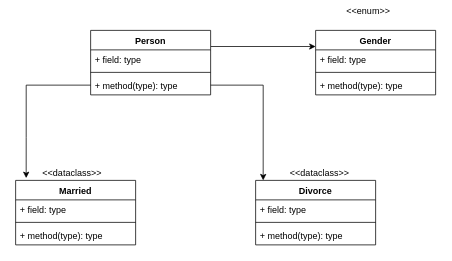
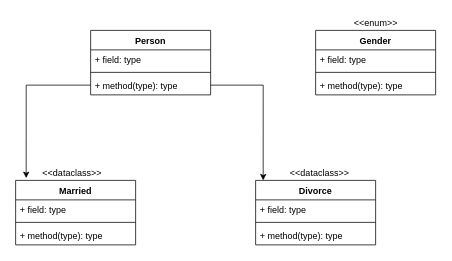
  <mxCell id="0" />
  <mxCell id="1" parent="0" />
- <mxCell id="2" style="edgeStyle=orthogonalEdgeStyle;rounded=0;orthogonalLoop=1;jettySize=auto;html=1;exitX=1;exitY=0.25;exitDx=0;exitDy=0;entryX=0;entryY=0.25;entryDx=0;entryDy=0;" edge="1" parent="1" source="3" target="19"><mxGeometry relative="1" as="geometry" /></mxCell>
  <mxCell id="3" value="Person" style="swimlane;fontStyle=1;align=center;verticalAlign=top;childLayout=stackLayout;horizontal=1;startSize=26;horizontalStack=0;resizeParent=1;resizeParentMax=0;resizeLast=0;collapsible=1;marginBottom=0;" vertex="1" parent="1"><mxGeometry x="120" y="40" width="160" height="86" as="geometry" /></mxCell>
  <mxCell id="4" value="+ field: type" style="text;strokeColor=none;fillColor=none;align=left;verticalAlign=top;spacingLeft=4;spacingRight=4;overflow=hidden;rotatable=0;points=[[0,0.5],[1,0.5]];portConstraint=eastwest;" vertex="1" parent="3"><mxGeometry y="26" width="160" height="26" as="geometry" /></mxCell>
  <mxCell id="5" value="" style="line;strokeWidth=1;fillColor=none;align=left;verticalAlign=middle;spacingTop=-1;spacingLeft=3;spacingRight=3;rotatable=0;labelPosition=right;points=[];portConstraint=eastwest;" vertex="1" parent="3"><mxGeometry y="52" width="160" height="8" as="geometry" /></mxCell>
  <mxCell id="6" value="+ method(type): type" style="text;strokeColor=none;fillColor=none;align=left;verticalAlign=top;spacingLeft=4;spacingRight=4;overflow=hidden;rotatable=0;points=[[0,0.5],[1,0.5]];portConstraint=eastwest;" vertex="1" parent="3"><mxGeometry y="60" width="160" height="26" as="geometry" /></mxCell>
  <mxCell id="7" value="Married" style="swimlane;fontStyle=1;align=center;verticalAlign=top;childLayout=stackLayout;horizontal=1;startSize=26;horizontalStack=0;resizeParent=1;resizeParentMax=0;resizeLast=0;collapsible=1;marginBottom=0;" vertex="1" parent="1"><mxGeometry x="20" y="240" width="160" height="86" as="geometry" /></mxCell>
  <mxCell id="8" value="+ field: type" style="text;strokeColor=none;fillColor=none;align=left;verticalAlign=top;spacingLeft=4;spacingRight=4;overflow=hidden;rotatable=0;points=[[0,0.5],[1,0.5]];portConstraint=eastwest;" vertex="1" parent="7"><mxGeometry y="26" width="160" height="26" as="geometry" /></mxCell>
  <mxCell id="9" value="" style="line;strokeWidth=1;fillColor=none;align=left;verticalAlign=middle;spacingTop=-1;spacingLeft=3;spacingRight=3;rotatable=0;labelPosition=right;points=[];portConstraint=eastwest;" vertex="1" parent="7"><mxGeometry y="52" width="160" height="8" as="geometry" /></mxCell>
  <mxCell id="10" value="+ method(type): type" style="text;strokeColor=none;fillColor=none;align=left;verticalAlign=top;spacingLeft=4;spacingRight=4;overflow=hidden;rotatable=0;points=[[0,0.5],[1,0.5]];portConstraint=eastwest;" vertex="1" parent="7"><mxGeometry y="60" width="160" height="26" as="geometry" /></mxCell>
  <mxCell id="11" value="Divorce" style="swimlane;fontStyle=1;align=center;verticalAlign=top;childLayout=stackLayout;horizontal=1;startSize=26;horizontalStack=0;resizeParent=1;resizeParentMax=0;resizeLast=0;collapsible=1;marginBottom=0;" vertex="1" parent="1"><mxGeometry x="340" y="240" width="160" height="86" as="geometry" /></mxCell>
  <mxCell id="12" value="+ field: type" style="text;strokeColor=none;fillColor=none;align=left;verticalAlign=top;spacingLeft=4;spacingRight=4;overflow=hidden;rotatable=0;points=[[0,0.5],[1,0.5]];portConstraint=eastwest;" vertex="1" parent="11"><mxGeometry y="26" width="160" height="26" as="geometry" /></mxCell>
  <mxCell id="13" value="" style="line;strokeWidth=1;fillColor=none;align=left;verticalAlign=middle;spacingTop=-1;spacingLeft=3;spacingRight=3;rotatable=0;labelPosition=right;points=[];portConstraint=eastwest;" vertex="1" parent="11"><mxGeometry y="52" width="160" height="8" as="geometry" /></mxCell>
  <mxCell id="14" value="+ method(type): type" style="text;strokeColor=none;fillColor=none;align=left;verticalAlign=top;spacingLeft=4;spacingRight=4;overflow=hidden;rotatable=0;points=[[0,0.5],[1,0.5]];portConstraint=eastwest;" vertex="1" parent="11"><mxGeometry y="60" width="160" height="26" as="geometry" /></mxCell>
  <mxCell id="15" value="&amp;lt;&amp;lt;dataclass&amp;gt;&amp;gt;" style="text;html=1;align=center;verticalAlign=middle;resizable=0;points=[];autosize=1;strokeColor=none;fillColor=none;" vertex="1" parent="1"><mxGeometry x="50" y="220" width="90" height="20" as="geometry" /></mxCell>
  <mxCell id="16" value="&amp;lt;&amp;lt;dataclass&amp;gt;&amp;gt;" style="text;html=1;align=center;verticalAlign=middle;resizable=0;points=[];autosize=1;strokeColor=none;fillColor=none;" vertex="1" parent="1"><mxGeometry x="380" y="220" width="90" height="20" as="geometry" /></mxCell>
  <mxCell id="17" style="edgeStyle=orthogonalEdgeStyle;rounded=0;orthogonalLoop=1;jettySize=auto;html=1;exitX=1;exitY=0.5;exitDx=0;exitDy=0;entryX=0.063;entryY=0;entryDx=0;entryDy=0;entryPerimeter=0;" edge="1" parent="1" source="6" target="11"><mxGeometry relative="1" as="geometry" /></mxCell>
  <mxCell id="18" style="edgeStyle=orthogonalEdgeStyle;rounded=0;orthogonalLoop=1;jettySize=auto;html=1;exitX=0;exitY=0.5;exitDx=0;exitDy=0;entryX=0.088;entryY=-0.035;entryDx=0;entryDy=0;entryPerimeter=0;" edge="1" parent="1" source="6" target="7"><mxGeometry relative="1" as="geometry" /></mxCell>
  <mxCell id="19" value="Gender" style="swimlane;fontStyle=1;align=center;verticalAlign=top;childLayout=stackLayout;horizontal=1;startSize=26;horizontalStack=0;resizeParent=1;resizeParentMax=0;resizeLast=0;collapsible=1;marginBottom=0;" vertex="1" parent="1"><mxGeometry x="420" y="40" width="160" height="86" as="geometry" /></mxCell>
  <mxCell id="20" value="+ field: type" style="text;strokeColor=none;fillColor=none;align=left;verticalAlign=top;spacingLeft=4;spacingRight=4;overflow=hidden;rotatable=0;points=[[0,0.5],[1,0.5]];portConstraint=eastwest;" vertex="1" parent="19"><mxGeometry y="26" width="160" height="26" as="geometry" /></mxCell>
  <mxCell id="21" value="" style="line;strokeWidth=1;fillColor=none;align=left;verticalAlign=middle;spacingTop=-1;spacingLeft=3;spacingRight=3;rotatable=0;labelPosition=right;points=[];portConstraint=eastwest;" vertex="1" parent="19"><mxGeometry y="52" width="160" height="8" as="geometry" /></mxCell>
  <mxCell id="22" value="+ method(type): type" style="text;strokeColor=none;fillColor=none;align=left;verticalAlign=top;spacingLeft=4;spacingRight=4;overflow=hidden;rotatable=0;points=[[0,0.5],[1,0.5]];portConstraint=eastwest;" vertex="1" parent="19"><mxGeometry y="60" width="160" height="26" as="geometry" /></mxCell>
- <mxCell id="23" value="&amp;lt;&amp;lt;enum&amp;gt;&amp;gt;" style="text;html=1;align=center;verticalAlign=middle;resizable=0;points=[];autosize=1;strokeColor=none;fillColor=none;" vertex="1" parent="1"><mxGeometry x="455" y="5" width="70" height="20" as="geometry" /></mxCell>
+ <mxCell id="23" value="&amp;lt;&amp;lt;enum&amp;gt;&amp;gt;" style="text;html=1;align=center;verticalAlign=middle;resizable=0;points=[];autosize=1;strokeColor=none;fillColor=none;" vertex="1" parent="1"><mxGeometry x="465" y="20" width="70" height="20" as="geometry" /></mxCell>
